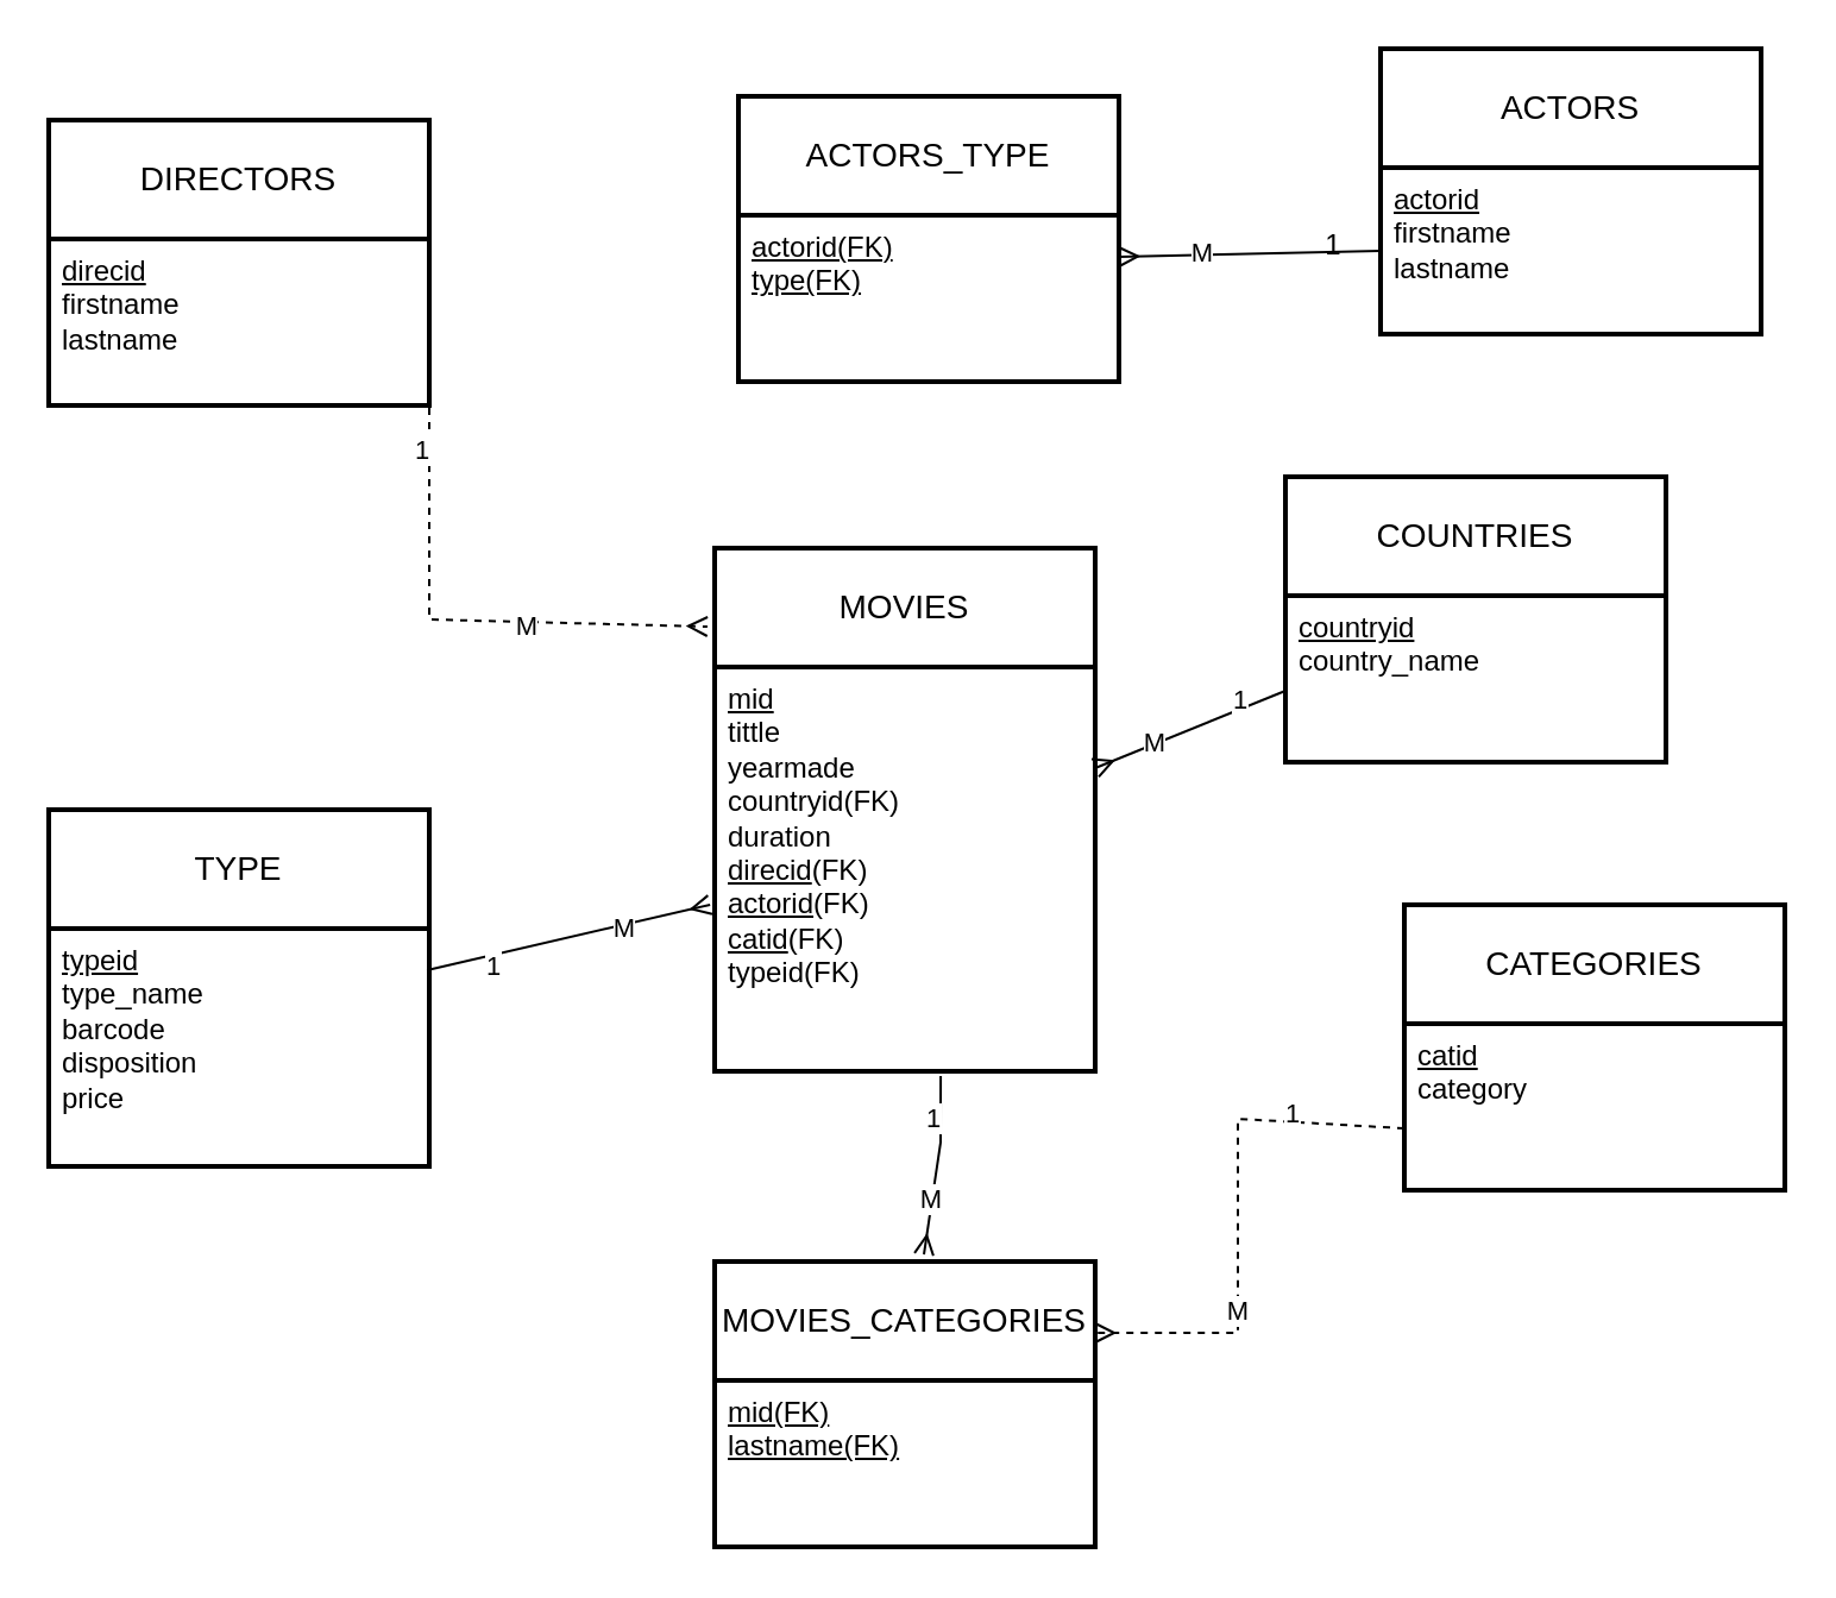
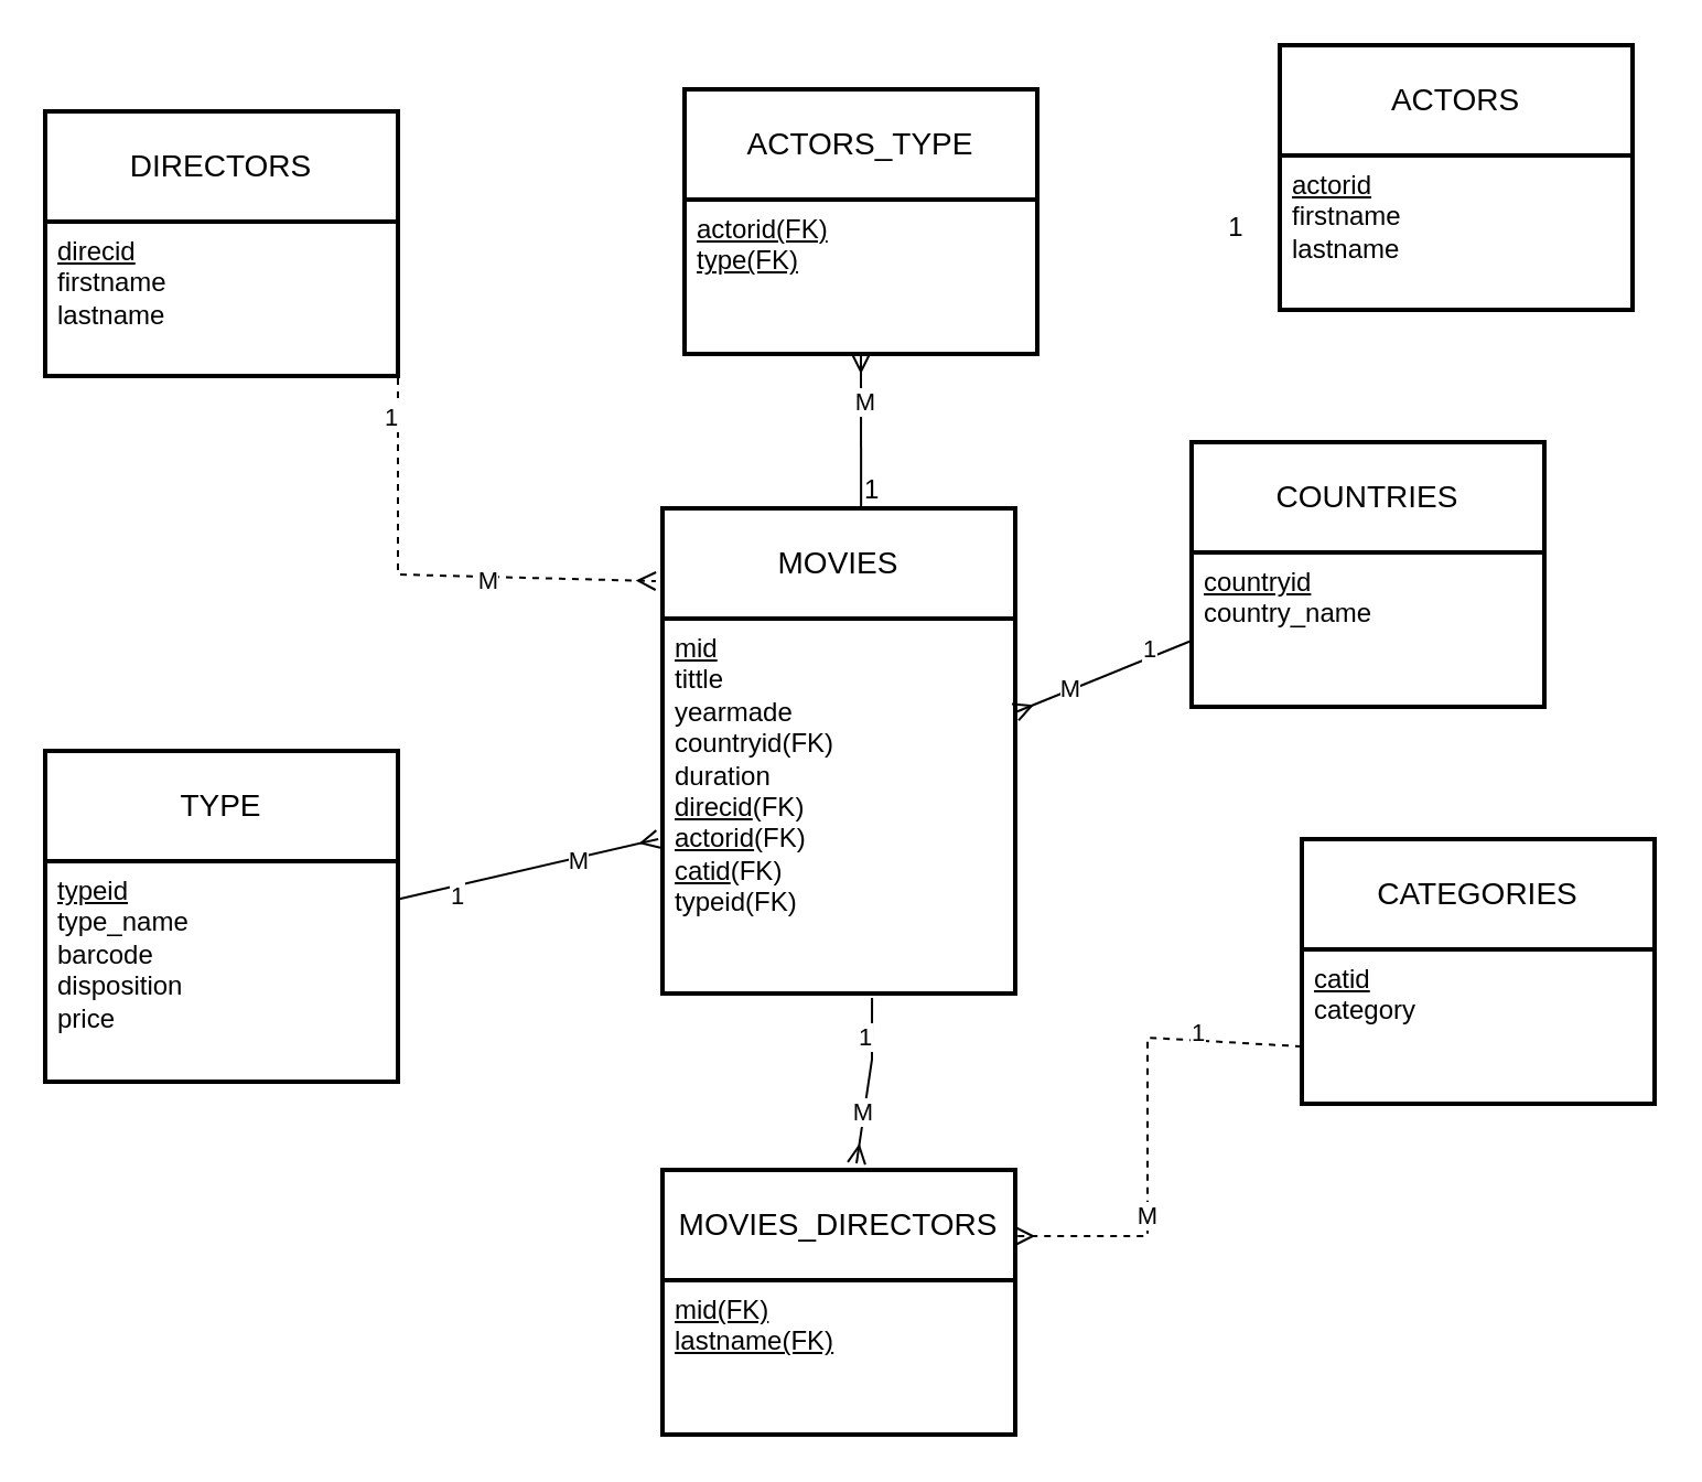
  <mxCell id="0" />
  <mxCell id="1" parent="0" />
  <mxCell id="2" value="MOVIES" style="swimlane;childLayout=stackLayout;horizontal=1;startSize=50;horizontalStack=0;rounded=0;fontSize=14;fontStyle=0;strokeWidth=2;resizeParent=0;resizeLast=1;shadow=0;dashed=0;align=center;arcSize=4;whiteSpace=wrap;html=1;" vertex="1" parent="1"><mxGeometry x="300" y="230" width="160" height="220" as="geometry" /></mxCell>
  <mxCell id="3" value="&lt;u&gt;mid&lt;br&gt;&lt;/u&gt;tittle&lt;br&gt;yearmade&lt;br&gt;countryid(FK)&lt;br&gt;duration&lt;br&gt;&lt;u style=&quot;border-color: var(--border-color);&quot;&gt;direcid&lt;/u&gt;(FK)&lt;br&gt;&lt;u style=&quot;border-color: var(--border-color);&quot;&gt;actorid&lt;/u&gt;(FK)&lt;br&gt;&lt;u style=&quot;border-color: var(--border-color);&quot;&gt;catid&lt;/u&gt;(FK)&lt;br&gt;typeid(FK)" style="align=left;strokeColor=none;fillColor=none;spacingLeft=4;fontSize=12;verticalAlign=top;resizable=0;rotatable=0;part=1;html=1;" vertex="1" parent="2"><mxGeometry y="50" width="160" height="170" as="geometry" /></mxCell>
  <mxCell id="4" value="DIRECTORS" style="swimlane;childLayout=stackLayout;horizontal=1;startSize=50;horizontalStack=0;rounded=0;fontSize=14;fontStyle=0;strokeWidth=2;resizeParent=0;resizeLast=1;shadow=0;dashed=0;align=center;arcSize=4;whiteSpace=wrap;html=1;" vertex="1" parent="1"><mxGeometry x="20" y="50" width="160" height="120" as="geometry" /></mxCell>
  <mxCell id="5" value="&lt;u&gt;direcid&lt;/u&gt;&lt;br&gt;firstname&lt;br&gt;lastname" style="align=left;strokeColor=none;fillColor=none;spacingLeft=4;fontSize=12;verticalAlign=top;resizable=0;rotatable=0;part=1;html=1;" vertex="1" parent="4"><mxGeometry y="50" width="160" height="70" as="geometry" /></mxCell>
  <mxCell id="6" value="ACTORS" style="swimlane;childLayout=stackLayout;horizontal=1;startSize=50;horizontalStack=0;rounded=0;fontSize=14;fontStyle=0;strokeWidth=2;resizeParent=0;resizeLast=1;shadow=0;dashed=0;align=center;arcSize=4;whiteSpace=wrap;html=1;" vertex="1" parent="1"><mxGeometry x="580" y="20" width="160" height="120" as="geometry" /></mxCell>
  <mxCell id="7" value="&lt;u&gt;actorid&lt;/u&gt;&lt;br&gt;firstname&lt;br&gt;lastname" style="align=left;strokeColor=none;fillColor=none;spacingLeft=4;fontSize=12;verticalAlign=top;resizable=0;rotatable=0;part=1;html=1;" vertex="1" parent="6"><mxGeometry y="50" width="160" height="70" as="geometry" /></mxCell>
  <mxCell id="8" value="ACTORS_TYPE" style="swimlane;childLayout=stackLayout;horizontal=1;startSize=50;horizontalStack=0;rounded=0;fontSize=14;fontStyle=0;strokeWidth=2;resizeParent=0;resizeLast=1;shadow=0;dashed=0;align=center;arcSize=4;whiteSpace=wrap;html=1;" vertex="1" parent="1"><mxGeometry x="310" y="40" width="160" height="120" as="geometry" /></mxCell>
  <mxCell id="9" value="&lt;u&gt;actorid(FK)&lt;br&gt;type(FK)&lt;br&gt;&lt;/u&gt;" style="align=left;strokeColor=none;fillColor=none;spacingLeft=4;fontSize=12;verticalAlign=top;resizable=0;rotatable=0;part=1;html=1;" vertex="1" parent="8"><mxGeometry y="50" width="160" height="70" as="geometry" /></mxCell>
  <mxCell id="10" value="CATEGORIES" style="swimlane;childLayout=stackLayout;horizontal=1;startSize=50;horizontalStack=0;rounded=0;fontSize=14;fontStyle=0;strokeWidth=2;resizeParent=0;resizeLast=1;shadow=0;dashed=0;align=center;arcSize=4;whiteSpace=wrap;html=1;" vertex="1" parent="1"><mxGeometry x="590" y="380" width="160" height="120" as="geometry" /></mxCell>
  <mxCell id="11" value="&lt;u&gt;catid&lt;/u&gt;&lt;br&gt;category" style="align=left;strokeColor=none;fillColor=none;spacingLeft=4;fontSize=12;verticalAlign=top;resizable=0;rotatable=0;part=1;html=1;" vertex="1" parent="10"><mxGeometry y="50" width="160" height="70" as="geometry" /></mxCell>
  <mxCell id="12" value="TYPE" style="swimlane;childLayout=stackLayout;horizontal=1;startSize=50;horizontalStack=0;rounded=0;fontSize=14;fontStyle=0;strokeWidth=2;resizeParent=0;resizeLast=1;shadow=0;dashed=0;align=center;arcSize=4;whiteSpace=wrap;html=1;" vertex="1" parent="1"><mxGeometry x="20" y="340" width="160" height="150" as="geometry" /></mxCell>
  <mxCell id="13" value="&lt;u&gt;typeid&lt;br&gt;&lt;/u&gt;type_name&lt;br&gt;barcode&lt;br&gt;disposition&lt;br&gt;price" style="align=left;strokeColor=none;fillColor=none;spacingLeft=4;fontSize=12;verticalAlign=top;resizable=0;rotatable=0;part=1;html=1;" vertex="1" parent="12"><mxGeometry y="50" width="160" height="100" as="geometry" /></mxCell>
- <mxCell id="18" value="" style="endArrow=ERmany;html=1;rounded=0;entryX=1;entryY=0.25;entryDx=0;entryDy=0;endFill=0;exitX=0;exitY=0.5;exitDx=0;exitDy=0;" edge="1" parent="1" source="7" target="9"><mxGeometry relative="1" as="geometry"><mxPoint x="530" y="80" as="sourcePoint" /><mxPoint x="400" y="170" as="targetPoint" /></mxGeometry></mxCell>
- <mxCell id="19" value="" style="resizable=0;html=1;whiteSpace=wrap;align=left;verticalAlign=bottom;" connectable="0" vertex="1" parent="18"><mxGeometry x="-1" relative="1" as="geometry" /></mxCell>
- <mxCell id="20" value="" style="resizable=0;html=1;whiteSpace=wrap;align=right;verticalAlign=bottom;" connectable="0" vertex="1" parent="18"><mxGeometry x="1" relative="1" as="geometry" /></mxCell>
- <mxCell id="21" value="M" style="edgeLabel;html=1;align=center;verticalAlign=middle;resizable=0;points=[];" vertex="1" connectable="0" parent="18"><mxGeometry x="0.371" y="-1" relative="1" as="geometry"><mxPoint as="offset" /></mxGeometry></mxCell>
+ <mxCell id="14" value="" style="endArrow=ERmany;html=1;rounded=0;entryX=0.5;entryY=1;entryDx=0;entryDy=0;exitX=0.563;exitY=0;exitDx=0;exitDy=0;exitPerimeter=0;endFill=0;" edge="1" parent="1" source="2" target="9"><mxGeometry relative="1" as="geometry"><mxPoint x="300" y="260" as="sourcePoint" /><mxPoint x="460" y="260" as="targetPoint" /></mxGeometry></mxCell>
+ <mxCell id="15" value="1" style="resizable=0;html=1;whiteSpace=wrap;align=left;verticalAlign=bottom;" connectable="0" vertex="1" parent="14"><mxGeometry x="-1" relative="1" as="geometry" /></mxCell>
+ <mxCell id="16" value="" style="resizable=0;html=1;whiteSpace=wrap;align=right;verticalAlign=bottom;" connectable="0" vertex="1" parent="14"><mxGeometry x="1" relative="1" as="geometry" /></mxCell>
+ <mxCell id="17" value="M" style="edgeLabel;html=1;align=center;verticalAlign=middle;resizable=0;points=[];" vertex="1" connectable="0" parent="14"><mxGeometry x="0.371" y="-1" relative="1" as="geometry"><mxPoint as="offset" /></mxGeometry></mxCell>
  <mxCell id="22" value="1" style="text;html=1;align=center;verticalAlign=middle;resizable=0;points=[];autosize=1;strokeColor=none;fillColor=none;" vertex="1" parent="1"><mxGeometry x="545" y="88" width="30" height="30" as="geometry" /></mxCell>
  <mxCell id="23" value="" style="endArrow=ERmany;html=1;rounded=0;endFill=0;exitX=0;exitY=0.629;exitDx=0;exitDy=0;entryX=1;entryY=0.25;entryDx=0;entryDy=0;exitPerimeter=0;dashed=1;" edge="1" parent="1" source="11" target="40"><mxGeometry relative="1" as="geometry"><mxPoint x="520" y="250" as="sourcePoint" /><mxPoint x="510" y="310" as="targetPoint" /><Array as="points"><mxPoint x="520" y="470" /><mxPoint x="520" y="560" /></Array></mxGeometry></mxCell>
  <mxCell id="24" value="" style="resizable=0;html=1;whiteSpace=wrap;align=left;verticalAlign=bottom;" connectable="0" vertex="1" parent="23"><mxGeometry x="-1" relative="1" as="geometry" /></mxCell>
  <mxCell id="25" value="" style="resizable=0;html=1;whiteSpace=wrap;align=right;verticalAlign=bottom;" connectable="0" vertex="1" parent="23"><mxGeometry x="1" relative="1" as="geometry" /></mxCell>
  <mxCell id="26" value="M" style="edgeLabel;html=1;align=center;verticalAlign=middle;resizable=0;points=[];" vertex="1" connectable="0" parent="23"><mxGeometry x="0.371" y="-1" relative="1" as="geometry"><mxPoint as="offset" /></mxGeometry></mxCell>
  <mxCell id="27" value="1" style="edgeLabel;html=1;align=center;verticalAlign=middle;resizable=0;points=[];" vertex="1" connectable="0" parent="23"><mxGeometry x="-0.562" y="-4" relative="1" as="geometry"><mxPoint as="offset" /></mxGeometry></mxCell>
  <mxCell id="28" value="" style="endArrow=ERmany;html=1;rounded=0;endFill=0;exitX=0.994;exitY=0.45;exitDx=0;exitDy=0;entryX=-0.012;entryY=0.588;entryDx=0;entryDy=0;entryPerimeter=0;exitPerimeter=0;" edge="1" parent="1" source="12" target="3"><mxGeometry relative="1" as="geometry"><mxPoint x="585" y="380" as="sourcePoint" /><mxPoint x="470" y="375" as="targetPoint" /></mxGeometry></mxCell>
  <mxCell id="29" value="" style="resizable=0;html=1;whiteSpace=wrap;align=left;verticalAlign=bottom;" connectable="0" vertex="1" parent="28"><mxGeometry x="-1" relative="1" as="geometry" /></mxCell>
  <mxCell id="30" value="" style="resizable=0;html=1;whiteSpace=wrap;align=right;verticalAlign=bottom;" connectable="0" vertex="1" parent="28"><mxGeometry x="1" relative="1" as="geometry" /></mxCell>
  <mxCell id="31" value="M" style="edgeLabel;html=1;align=center;verticalAlign=middle;resizable=0;points=[];" vertex="1" connectable="0" parent="28"><mxGeometry x="0.371" y="-1" relative="1" as="geometry"><mxPoint as="offset" /></mxGeometry></mxCell>
  <mxCell id="32" value="1" style="edgeLabel;html=1;align=center;verticalAlign=middle;resizable=0;points=[];" vertex="1" connectable="0" parent="28"><mxGeometry x="-0.562" y="-4" relative="1" as="geometry"><mxPoint as="offset" /></mxGeometry></mxCell>
  <mxCell id="33" value="" style="endArrow=ERmany;html=1;rounded=0;endFill=0;entryX=-0.019;entryY=0.15;entryDx=0;entryDy=0;entryPerimeter=0;exitX=1;exitY=0.5;exitDx=0;exitDy=0;dashed=1;" edge="1" parent="1" source="5" target="2"><mxGeometry relative="1" as="geometry"><mxPoint x="190" y="180" as="sourcePoint" /><mxPoint x="480" y="385" as="targetPoint" /><Array as="points"><mxPoint x="180" y="260" /></Array></mxGeometry></mxCell>
  <mxCell id="34" value="" style="resizable=0;html=1;whiteSpace=wrap;align=left;verticalAlign=bottom;" connectable="0" vertex="1" parent="33"><mxGeometry x="-1" relative="1" as="geometry" /></mxCell>
  <mxCell id="35" value="" style="resizable=0;html=1;whiteSpace=wrap;align=right;verticalAlign=bottom;" connectable="0" vertex="1" parent="33"><mxGeometry x="1" relative="1" as="geometry" /></mxCell>
  <mxCell id="36" value="M" style="edgeLabel;html=1;align=center;verticalAlign=middle;resizable=0;points=[];" vertex="1" connectable="0" parent="33"><mxGeometry x="0.371" y="-1" relative="1" as="geometry"><mxPoint as="offset" /></mxGeometry></mxCell>
  <mxCell id="37" value="1" style="edgeLabel;html=1;align=center;verticalAlign=middle;resizable=0;points=[];" vertex="1" connectable="0" parent="33"><mxGeometry x="-0.562" y="-4" relative="1" as="geometry"><mxPoint as="offset" /></mxGeometry></mxCell>
  <mxCell id="38" value="COUNTRIES" style="swimlane;childLayout=stackLayout;horizontal=1;startSize=50;horizontalStack=0;rounded=0;fontSize=14;fontStyle=0;strokeWidth=2;resizeParent=0;resizeLast=1;shadow=0;dashed=0;align=center;arcSize=4;whiteSpace=wrap;html=1;" vertex="1" parent="1"><mxGeometry x="540" y="200" width="160" height="120" as="geometry" /></mxCell>
  <mxCell id="39" value="&lt;u&gt;countryid&lt;/u&gt;&lt;br&gt;country_name" style="align=left;strokeColor=none;fillColor=none;spacingLeft=4;fontSize=12;verticalAlign=top;resizable=0;rotatable=0;part=1;html=1;" vertex="1" parent="38"><mxGeometry y="50" width="160" height="70" as="geometry" /></mxCell>
- <mxCell id="40" value="MOVIES_CATEGORIES" style="swimlane;childLayout=stackLayout;horizontal=1;startSize=50;horizontalStack=0;rounded=0;fontSize=14;fontStyle=0;strokeWidth=2;resizeParent=0;resizeLast=1;shadow=0;dashed=0;align=center;arcSize=4;whiteSpace=wrap;html=1;" vertex="1" parent="1"><mxGeometry x="300" y="530" width="160" height="120" as="geometry" /></mxCell>
+ <mxCell id="40" value="MOVIES_DIRECTORS" style="swimlane;childLayout=stackLayout;horizontal=1;startSize=50;horizontalStack=0;rounded=0;fontSize=14;fontStyle=0;strokeWidth=2;resizeParent=0;resizeLast=1;shadow=0;dashed=0;align=center;arcSize=4;whiteSpace=wrap;html=1;" vertex="1" parent="1"><mxGeometry x="300" y="530" width="160" height="120" as="geometry" /></mxCell>
  <mxCell id="41" value="&lt;u style=&quot;border-color: var(--border-color);&quot;&gt;mid(FK)&lt;br&gt;&lt;u style=&quot;border-color: var(--border-color);&quot;&gt;lastname(FK)&lt;/u&gt;&lt;br style=&quot;border-color: var(--border-color);&quot;&gt;&lt;/u&gt;" style="align=left;strokeColor=none;fillColor=none;spacingLeft=4;fontSize=12;verticalAlign=top;resizable=0;rotatable=0;part=1;html=1;" vertex="1" parent="40"><mxGeometry y="50" width="160" height="70" as="geometry" /></mxCell>
  <mxCell id="42" value="" style="endArrow=ERmany;html=1;rounded=0;endFill=0;exitX=0.594;exitY=1.012;exitDx=0;exitDy=0;entryX=0.55;entryY=-0.025;entryDx=0;entryDy=0;exitPerimeter=0;entryPerimeter=0;" edge="1" parent="1" source="3" target="40"><mxGeometry relative="1" as="geometry"><mxPoint x="600" y="484" as="sourcePoint" /><mxPoint x="470" y="570" as="targetPoint" /><Array as="points"><mxPoint x="395" y="480" /></Array></mxGeometry></mxCell>
  <mxCell id="43" value="" style="resizable=0;html=1;whiteSpace=wrap;align=left;verticalAlign=bottom;" connectable="0" vertex="1" parent="42"><mxGeometry x="-1" relative="1" as="geometry" /></mxCell>
  <mxCell id="44" value="" style="resizable=0;html=1;whiteSpace=wrap;align=right;verticalAlign=bottom;" connectable="0" vertex="1" parent="42"><mxGeometry x="1" relative="1" as="geometry" /></mxCell>
  <mxCell id="45" value="M" style="edgeLabel;html=1;align=center;verticalAlign=middle;resizable=0;points=[];" vertex="1" connectable="0" parent="42"><mxGeometry x="0.371" y="-1" relative="1" as="geometry"><mxPoint as="offset" /></mxGeometry></mxCell>
  <mxCell id="46" value="1" style="edgeLabel;html=1;align=center;verticalAlign=middle;resizable=0;points=[];" vertex="1" connectable="0" parent="42"><mxGeometry x="-0.562" y="-4" relative="1" as="geometry"><mxPoint as="offset" /></mxGeometry></mxCell>
  <mxCell id="47" value="" style="endArrow=ERmany;html=1;rounded=0;endFill=0;exitX=0;exitY=0.75;exitDx=0;exitDy=0;entryX=1;entryY=0.25;entryDx=0;entryDy=0;" edge="1" parent="1" source="38" target="3"><mxGeometry relative="1" as="geometry"><mxPoint x="405" y="462" as="sourcePoint" /><mxPoint x="398" y="537" as="targetPoint" /><Array as="points" /></mxGeometry></mxCell>
  <mxCell id="48" value="" style="resizable=0;html=1;whiteSpace=wrap;align=left;verticalAlign=bottom;" connectable="0" vertex="1" parent="47"><mxGeometry x="-1" relative="1" as="geometry" /></mxCell>
  <mxCell id="49" value="" style="resizable=0;html=1;whiteSpace=wrap;align=right;verticalAlign=bottom;" connectable="0" vertex="1" parent="47"><mxGeometry x="1" relative="1" as="geometry" /></mxCell>
  <mxCell id="50" value="M" style="edgeLabel;html=1;align=center;verticalAlign=middle;resizable=0;points=[];" vertex="1" connectable="0" parent="47"><mxGeometry x="0.371" y="-1" relative="1" as="geometry"><mxPoint as="offset" /></mxGeometry></mxCell>
  <mxCell id="51" value="1" style="edgeLabel;html=1;align=center;verticalAlign=middle;resizable=0;points=[];" vertex="1" connectable="0" parent="47"><mxGeometry x="-0.562" y="-4" relative="1" as="geometry"><mxPoint as="offset" /></mxGeometry></mxCell>
